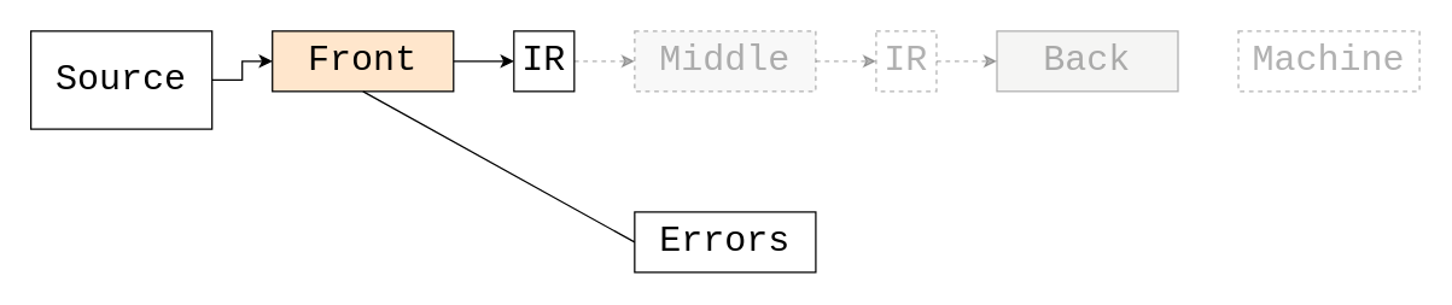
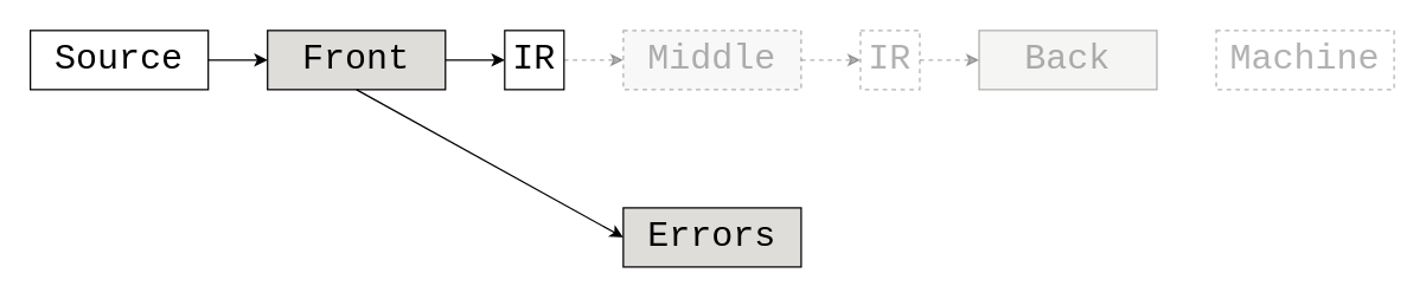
  <mxCell id="0" />
  <mxCell id="1" parent="0" />
  <mxCell id="2" value="" style="edgeStyle=orthogonalEdgeStyle;rounded=0;orthogonalLoop=1;jettySize=auto;html=1;" parent="1" source="3" target="5" edge="1"><mxGeometry relative="1" as="geometry" /></mxCell>
- <mxCell id="3" value="Source" style="rounded=0;whiteSpace=wrap;html=1;fontSize=24;fontFamily=Courier New;" parent="1" vertex="1"><mxGeometry x="20" y="20" width="120" height="65" as="geometry" /></mxCell>
+ <mxCell id="3" value="Source" style="rounded=0;whiteSpace=wrap;html=1;fontSize=24;fontFamily=Courier New;" parent="1" vertex="1"><mxGeometry x="20" y="20" width="120" height="40" as="geometry" /></mxCell>
  <mxCell id="4" value="" style="edgeStyle=orthogonalEdgeStyle;rounded=0;orthogonalLoop=1;jettySize=auto;html=1;" parent="1" source="5" target="7" edge="1"><mxGeometry relative="1" as="geometry" /></mxCell>
- <mxCell id="5" value="Front" style="rounded=0;whiteSpace=wrap;html=1;fontSize=24;fontFamily=Courier New;labelBackgroundColor=none;fillColor=#ffe6cc;fontStyle=0;strokeWidth=1;" parent="1" vertex="1"><mxGeometry x="180" y="20" width="120" height="40" as="geometry" /></mxCell>
+ <mxCell id="5" value="Front" style="rounded=0;whiteSpace=wrap;html=1;fontSize=24;fontFamily=Courier New;labelBackgroundColor=none;fillColor=#deddda;fontStyle=0;strokeWidth=1;" parent="1" vertex="1"><mxGeometry x="180" y="20" width="120" height="40" as="geometry" /></mxCell>
  <mxCell id="6" value="" style="edgeStyle=orthogonalEdgeStyle;rounded=0;orthogonalLoop=1;jettySize=auto;html=1;strokeColor=#000000;dashed=1;opacity=30;textOpacity=30;" parent="1" source="7" target="9" edge="1"><mxGeometry relative="1" as="geometry" /></mxCell>
  <mxCell id="7" value="IR" style="rounded=0;whiteSpace=wrap;html=1;fontSize=24;fontFamily=Courier New;" parent="1" vertex="1"><mxGeometry x="340" y="20" width="40" height="40" as="geometry" /></mxCell>
  <mxCell id="8" value="" style="edgeStyle=orthogonalEdgeStyle;rounded=0;orthogonalLoop=1;jettySize=auto;html=1;strokeColor=#000000;dashed=1;opacity=30;textOpacity=30;" parent="1" source="9" target="11" edge="1"><mxGeometry relative="1" as="geometry" /></mxCell>
  <mxCell id="9" value="Middle" style="rounded=0;whiteSpace=wrap;html=1;fontSize=24;fontFamily=Courier New;fillColor=#E6E6E6;strokeColor=#000000;dashed=1;fontColor=#000000;opacity=30;textOpacity=30;" parent="1" vertex="1"><mxGeometry x="420" y="20" width="120" height="40" as="geometry" /></mxCell>
  <mxCell id="10" value="" style="edgeStyle=orthogonalEdgeStyle;rounded=0;orthogonalLoop=1;jettySize=auto;html=1;strokeColor=#000000;dashed=1;opacity=30;textOpacity=30;" parent="1" source="11" target="12" edge="1"><mxGeometry relative="1" as="geometry" /></mxCell>
  <mxCell id="11" value="IR" style="rounded=0;whiteSpace=wrap;html=1;fontSize=24;fontFamily=Courier New;strokeColor=#000000;dashed=1;fontColor=#000000;opacity=30;textOpacity=30;" parent="1" vertex="1"><mxGeometry x="580" y="20" width="40" height="40" as="geometry" /></mxCell>
  <mxCell id="12" value="Back" style="rounded=0;whiteSpace=wrap;html=1;fontSize=24;fontFamily=Courier New;fillColor=#deddda;strokeColor=#000000;dashed=0;fontColor=#000000;opacity=30;textOpacity=30;" parent="1" vertex="1"><mxGeometry x="660" y="20" width="120" height="40" as="geometry" /></mxCell>
  <mxCell id="13" value="Machine" style="rounded=0;whiteSpace=wrap;html=1;fontSize=24;fontFamily=Courier New;strokeColor=#000000;dashed=1;fontColor=#000000;opacity=30;textOpacity=30;" parent="1" vertex="1"><mxGeometry x="820" y="20" width="120" height="40" as="geometry" /></mxCell>
- <mxCell id="14" value="Errors" style="rounded=0;whiteSpace=wrap;html=1;fontSize=24;fontFamily=Courier New;" parent="1" vertex="1"><mxGeometry x="420" y="140" width="120" height="40" as="geometry" /></mxCell>
- <mxCell id="15" value="" style="endArrow=none;html=1;rounded=0;exitX=0.5;exitY=1;exitDx=0;exitDy=0;entryX=0;entryY=0.5;entryDx=0;entryDy=0;" parent="1" source="5" target="14" edge="1"><mxGeometry width="50" height="50" relative="1" as="geometry"><mxPoint x="530" y="-50" as="sourcePoint" /><mxPoint x="580" y="-100" as="targetPoint" /></mxGeometry></mxCell>
+ <mxCell id="14" value="Errors" style="rounded=0;whiteSpace=wrap;html=1;fontSize=24;fontFamily=Courier New;fillColor=#deddda;" parent="1" vertex="1"><mxGeometry x="420" y="140" width="120" height="40" as="geometry" /></mxCell>
+ <mxCell id="15" value="" style="endArrow=classic;html=1;rounded=0;exitX=0.5;exitY=1;exitDx=0;exitDy=0;entryX=0;entryY=0.5;entryDx=0;entryDy=0;" parent="1" source="5" target="14" edge="1"><mxGeometry width="50" height="50" relative="1" as="geometry"><mxPoint x="530" y="-50" as="sourcePoint" /><mxPoint x="580" y="-100" as="targetPoint" /></mxGeometry></mxCell>
